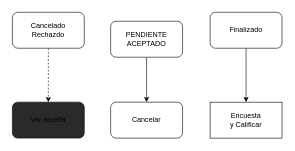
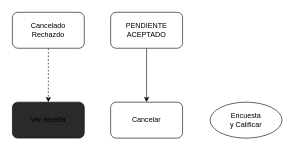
  <mxCell id="0" />
  <mxCell id="1" parent="0" />
  <mxCell id="2" style="edgeStyle=orthogonalEdgeStyle;rounded=0;orthogonalLoop=1;jettySize=auto;html=1;exitX=0.5;exitY=1;exitDx=0;exitDy=0;entryX=0.5;entryY=0;entryDx=0;entryDy=0;" edge="1" parent="1" source="3" target="4"><mxGeometry relative="1" as="geometry" /></mxCell>
- <mxCell id="3" value="PENDIENTE&lt;br&gt;ACEPTADO" style="rounded=1;whiteSpace=wrap;html=1;" vertex="1" parent="1"><mxGeometry x="184" y="35" width="120" height="60" as="geometry" /></mxCell>
+ <mxCell id="3" value="PENDIENTE&lt;br&gt;ACEPTADO" style="rounded=1;whiteSpace=wrap;html=1;" vertex="1" parent="1"><mxGeometry x="184" y="20" width="120" height="60" as="geometry" /></mxCell>
  <mxCell id="4" value="Cancelar&lt;br&gt;" style="rounded=1;whiteSpace=wrap;html=1;" vertex="1" parent="1"><mxGeometry x="184" y="170" width="120" height="60" as="geometry" /></mxCell>
- <mxCell id="5" style="edgeStyle=orthogonalEdgeStyle;rounded=0;orthogonalLoop=1;jettySize=auto;html=1;exitX=0.5;exitY=1;exitDx=0;exitDy=0;entryX=0.5;entryY=0;entryDx=0;entryDy=0;" edge="1" parent="1" source="6" target="9"><mxGeometry relative="1" as="geometry" /></mxCell>
- <mxCell id="6" value="Finalizado" style="rounded=1;whiteSpace=wrap;html=1;" vertex="1" parent="1"><mxGeometry x="350" y="20" width="120" height="60" as="geometry" /></mxCell>
  <mxCell id="7" style="edgeStyle=orthogonalEdgeStyle;rounded=0;orthogonalLoop=1;jettySize=auto;html=1;exitX=0.5;exitY=1;exitDx=0;exitDy=0;entryX=0.5;entryY=0;entryDx=0;entryDy=0;dashed=1;" edge="1" parent="1" source="8" target="10"><mxGeometry relative="1" as="geometry" /></mxCell>
  <mxCell id="8" value="Cancelado&lt;br&gt;Rechazdo" style="rounded=1;whiteSpace=wrap;html=1;" vertex="1" parent="1"><mxGeometry x="20" y="20" width="120" height="60" as="geometry" /></mxCell>
- <mxCell id="9" value="Encuesta&lt;br&gt;y Calificar&lt;br&gt;" style="rounded=0;whiteSpace=wrap;html=1;" vertex="1" parent="1"><mxGeometry x="350" y="170" width="120" height="60" as="geometry" /></mxCell>
+ <mxCell id="9" value="Encuesta&lt;br&gt;y Calificar&lt;br&gt;" style="ellipse;whiteSpace=wrap;html=1;" vertex="1" parent="1"><mxGeometry x="350" y="170" width="120" height="60" as="geometry" /></mxCell>
  <mxCell id="10" value="Ver reseña" style="rounded=1;whiteSpace=wrap;html=1;fillColor=#2A2A2A;" vertex="1" parent="1"><mxGeometry x="20" y="170" width="120" height="60" as="geometry" /></mxCell>
